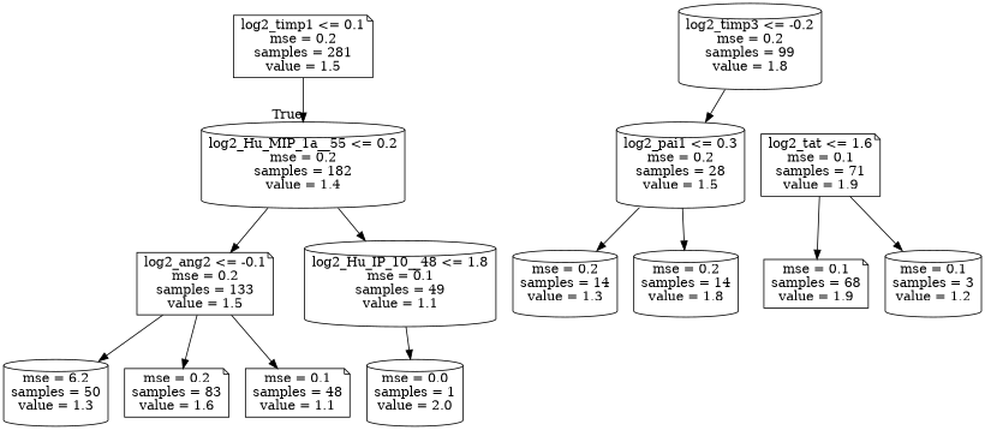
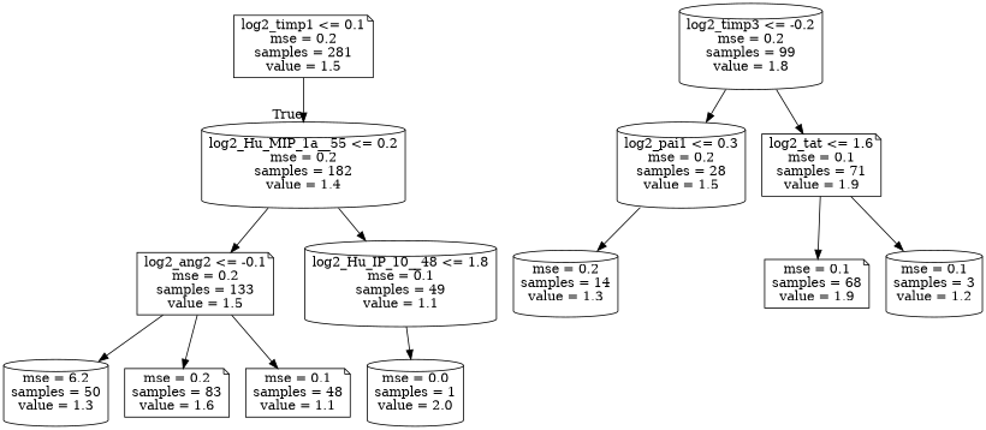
  digraph {
    fontname="DejaVu Serif"
    node [color=black fontname="DejaVu Serif" shape=cylinder style=rounded]
    edge [fontname="DejaVu Serif"]
    n1 [label="log2_timp1 <= 0.1\nmse = 0.2\nsamples = 281\nvalue = 1.5" shape=note]
    n2 [label="log2_Hu_MIP_1a__55 <= 0.2\nmse = 0.2\nsamples = 182\nvalue = 1.4"]
    n3 [label="log2_ang2 <= -0.1\nmse = 0.2\nsamples = 133\nvalue = 1.5" shape=note]
    n4 [label="log2_Hu_IP_10__48 <= 1.8\nmse = 0.1\nsamples = 49\nvalue = 1.1"]
    n5 [label="log2_timp3 <= -0.2\nmse = 0.2\nsamples = 99\nvalue = 1.8"]
    n6 [label="log2_pai1 <= 0.3\nmse = 0.2\nsamples = 28\nvalue = 1.5"]
    n7 [label="log2_tat <= 1.6\nmse = 0.1\nsamples = 71\nvalue = 1.9" shape=note]
    n8 [label="mse = 6.2\nsamples = 50\nvalue = 1.3"]
    n9 [label="mse = 0.2\nsamples = 83\nvalue = 1.6" shape=note]
    n10 [label="mse = 0.1\nsamples = 48\nvalue = 1.1" shape=note]
    n11 [label="mse = 0.0\nsamples = 1\nvalue = 2.0"]
    n12 [label="mse = 0.2\nsamples = 14\nvalue = 1.3"]
-   n13 [label="mse = 0.2\nsamples = 14\nvalue = 1.8"]
    n14 [label="mse = 0.1\nsamples = 68\nvalue = 1.9" shape=note]
    n15 [label="mse = 0.1\nsamples = 3\nvalue = 1.2"]
    n1 -> n2 [headlabel=True labelangle=45 labeldistance=2.5]
    n2 -> n3
    n2 -> n4
    n3 -> n8
    n3 -> n9
    n3 -> n10
    n4 -> n11
    n5 -> n6
+   n5 -> n7
    n6 -> n12
-   n6 -> n13
    n7 -> n14
    n7 -> n15
  }
